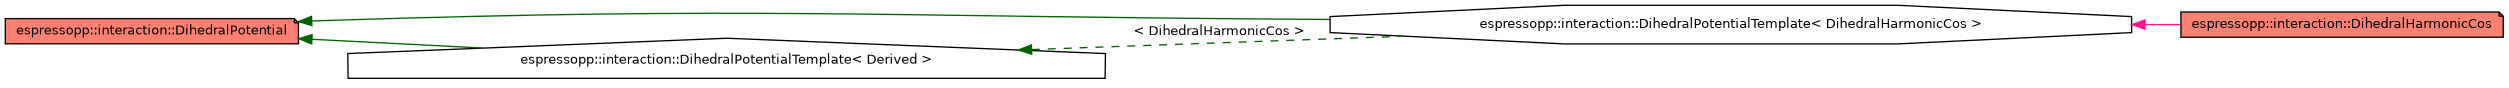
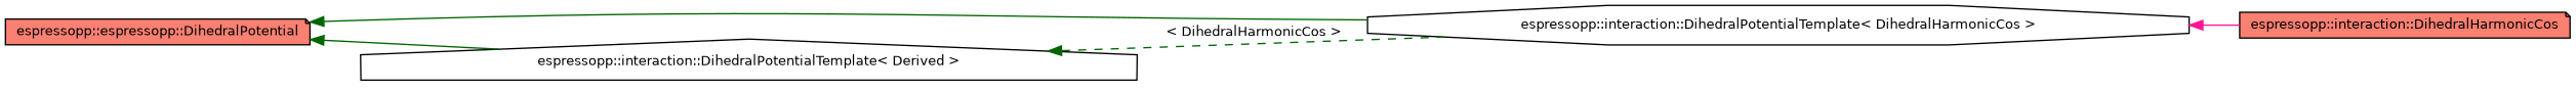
  digraph {
    rankdir=LR
    node [color=black fillcolor=salmon fontname=Helvetica fontsize=10 shape=note style=filled]
    edge [color=darkgreen dir=back fontname=Helvetica fontsize=10 labelfontname=Helvetica labelfontsize=10 style=solid]
    n1 [fontcolor=black height=0.2 label="espressopp::interaction::DihedralHarmonicCos" width=0.4]
    n2 [fillcolor=white height=0.2 label="espressopp::interaction::DihedralPotentialTemplate\< DihedralHarmonicCos \>" shape=octagon width=0.4]
-   n3 [height=0.2 label="espressopp::interaction::DihedralPotential" width=0.4]
+   n3 [height=0.2 label="espressopp::espressopp::DihedralPotential" width=0.4]
    n4 [fillcolor=white height=0.2 label="espressopp::interaction::DihedralPotentialTemplate\< Derived \>" shape=house width=0.4]
    n2 -> n1 [color=deeppink]
    n3 -> n2
    n3 -> n4
    n4 -> n2 [label=" \< DihedralHarmonicCos \>" style=dashed]
  }
